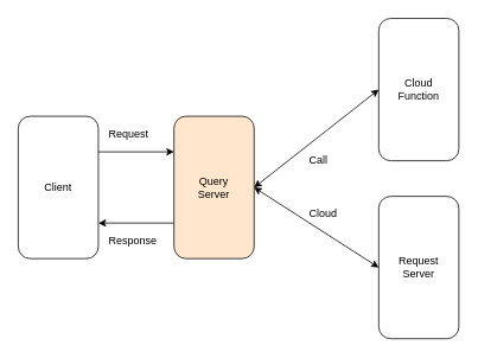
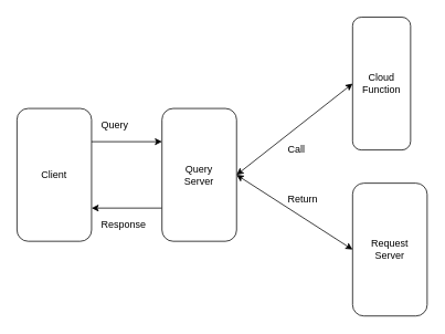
  <mxCell id="0" />
  <mxCell id="1" parent="0" />
  <mxCell id="2" style="edgeStyle=orthogonalEdgeStyle;rounded=0;orthogonalLoop=1;jettySize=auto;html=1;exitX=1;exitY=0.25;exitDx=0;exitDy=0;entryX=0;entryY=0.25;entryDx=0;entryDy=0;" edge="1" parent="1" source="3" target="5"><mxGeometry relative="1" as="geometry" /></mxCell>
  <mxCell id="3" value="Client" style="rounded=1;whiteSpace=wrap;html=1;" vertex="1" parent="1"><mxGeometry x="20" y="130" width="90" height="160" as="geometry" /></mxCell>
  <mxCell id="4" style="edgeStyle=orthogonalEdgeStyle;rounded=0;orthogonalLoop=1;jettySize=auto;html=1;exitX=0;exitY=0.75;exitDx=0;exitDy=0;entryX=1;entryY=0.75;entryDx=0;entryDy=0;" edge="1" parent="1" source="5" target="3"><mxGeometry relative="1" as="geometry" /></mxCell>
- <mxCell id="5" value="Query&lt;br&gt;Server" style="rounded=1;whiteSpace=wrap;html=1;fillColor=#ffe6cc;" vertex="1" parent="1"><mxGeometry x="195" y="130" width="90" height="160" as="geometry" /></mxCell>
- <mxCell id="6" value="Cloud&lt;br&gt;Function" style="rounded=1;whiteSpace=wrap;html=1;" vertex="1" parent="1"><mxGeometry x="425" y="20" width="90" height="160" as="geometry" /></mxCell>
+ <mxCell id="5" value="Query&lt;br&gt;Server" style="rounded=1;whiteSpace=wrap;html=1;" vertex="1" parent="1"><mxGeometry x="195" y="130" width="90" height="160" as="geometry" /></mxCell>
+ <mxCell id="6" value="Cloud&lt;br&gt;Function" style="rounded=1;whiteSpace=wrap;html=1;" vertex="1" parent="1"><mxGeometry x="425" y="20" width="70" height="160" as="geometry" /></mxCell>
  <mxCell id="7" value="Request&lt;br&gt;Server" style="rounded=1;whiteSpace=wrap;html=1;" vertex="1" parent="1"><mxGeometry x="425" y="220" width="90" height="160" as="geometry" /></mxCell>
  <mxCell id="8" value="" style="endArrow=classic;startArrow=classic;html=1;entryX=0;entryY=0.5;entryDx=0;entryDy=0;" edge="1" parent="1" target="6"><mxGeometry width="50" height="50" relative="1" as="geometry"><mxPoint x="285" y="210" as="sourcePoint" /><mxPoint x="335" y="160" as="targetPoint" /></mxGeometry></mxCell>
  <mxCell id="9" value="" style="endArrow=classic;startArrow=classic;html=1;entryX=0;entryY=0.5;entryDx=0;entryDy=0;" edge="1" parent="1" target="7"><mxGeometry width="50" height="50" relative="1" as="geometry"><mxPoint x="285" y="210" as="sourcePoint" /><mxPoint x="335" y="160" as="targetPoint" /></mxGeometry></mxCell>
- <mxCell id="10" value="Request&lt;br&gt;" style="text;html=1;resizable=0;points=[];autosize=1;align=left;verticalAlign=top;spacingTop=-4;" vertex="1" parent="1"><mxGeometry x="120" y="140" width="60" height="10" as="geometry" /></mxCell>
+ <mxCell id="10" value="Query&lt;br&gt;" style="text;html=1;resizable=0;points=[];autosize=1;align=left;verticalAlign=top;spacingTop=-4;" vertex="1" parent="1"><mxGeometry x="120" y="140" width="60" height="10" as="geometry" /></mxCell>
  <mxCell id="11" value="Response&lt;br&gt;" style="text;html=1;resizable=0;points=[];autosize=1;align=left;verticalAlign=top;spacingTop=-4;" vertex="1" parent="1"><mxGeometry x="120" y="260" width="70" height="10" as="geometry" /></mxCell>
  <mxCell id="12" value="Call&lt;br&gt;" style="text;html=1;resizable=0;points=[];autosize=1;align=left;verticalAlign=top;spacingTop=-4;" vertex="1" parent="1"><mxGeometry x="345" y="170" width="40" height="10" as="geometry" /></mxCell>
- <mxCell id="13" value="Cloud&lt;br&gt;" style="text;html=1;resizable=0;points=[];autosize=1;align=left;verticalAlign=top;spacingTop=-4;" vertex="1" parent="1"><mxGeometry x="345" y="230" width="50" height="10" as="geometry" /></mxCell>
+ <mxCell id="13" value="Return&lt;br&gt;" style="text;html=1;resizable=0;points=[];autosize=1;align=left;verticalAlign=top;spacingTop=-4;" vertex="1" parent="1"><mxGeometry x="345" y="230" width="50" height="10" as="geometry" /></mxCell>
